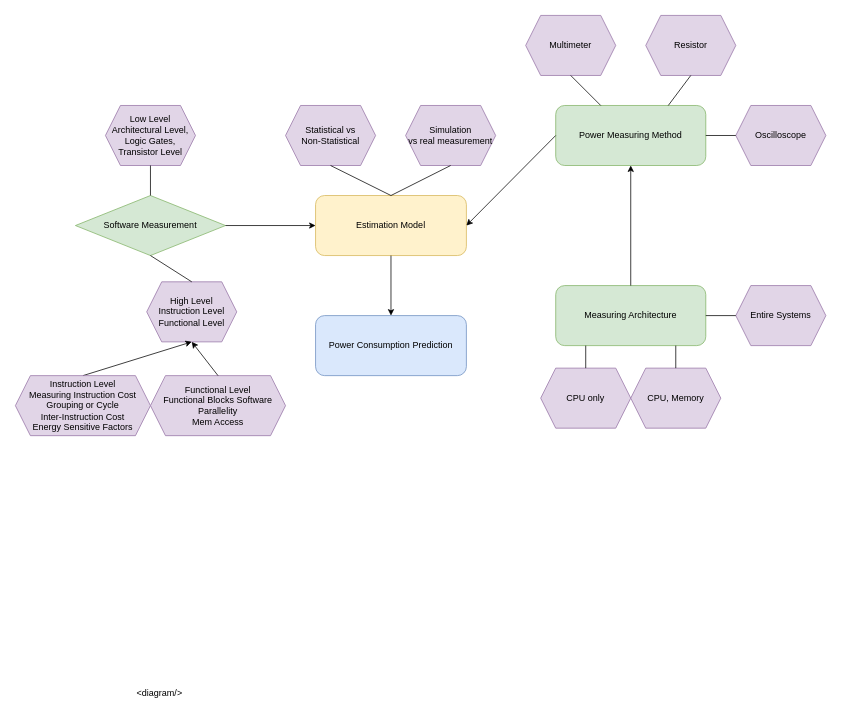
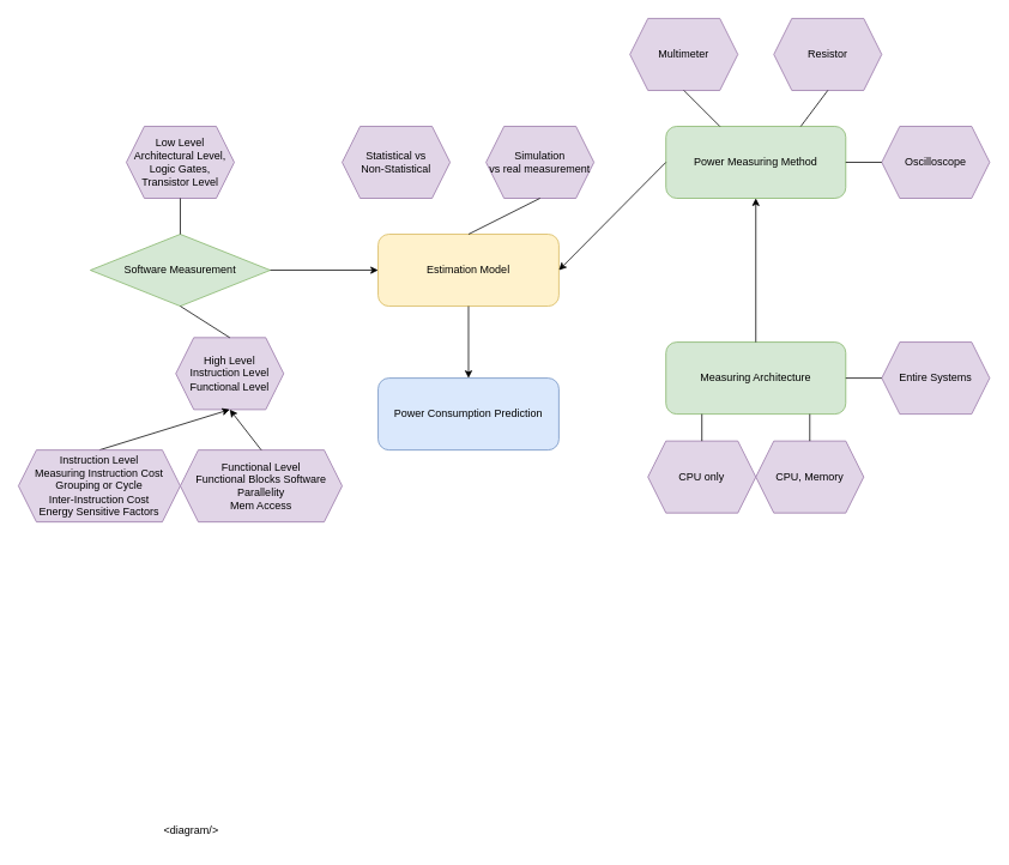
  <mxCell id="0" />
  <mxCell id="1" parent="0" />
  <mxCell id="2" value="Software Measurement" style="rhombus;whiteSpace=wrap;html=1;fillColor=#d5e8d4;strokeColor=#82b366;" vertex="1" parent="1"><mxGeometry x="100" y="260" width="200" height="80" as="geometry" /></mxCell>
  <mxCell id="3" value="Estimation Model" style="rounded=1;whiteSpace=wrap;html=1;fillColor=#fff2cc;strokeColor=#d6b656;" vertex="1" parent="1"><mxGeometry x="420" y="260" width="201" height="80" as="geometry" /></mxCell>
  <mxCell id="4" value="Power Measuring Method" style="rounded=1;whiteSpace=wrap;html=1;fillColor=#d5e8d4;strokeColor=#82b366;" vertex="1" parent="1"><mxGeometry x="740" y="140" width="200" height="80" as="geometry" /></mxCell>
  <mxCell id="5" value="Measuring Architecture" style="rounded=1;whiteSpace=wrap;html=1;fillColor=#d5e8d4;strokeColor=#82b366;" vertex="1" parent="1"><mxGeometry x="740" y="380" width="200" height="80" as="geometry" /></mxCell>
  <mxCell id="6" value="" style="endArrow=classic;html=1;rounded=0;exitX=1;exitY=0.5;exitDx=0;exitDy=0;entryX=0;entryY=0.5;entryDx=0;entryDy=0;" edge="1" parent="1" source="2" target="3"><mxGeometry width="50" height="50" relative="1" as="geometry"><mxPoint x="500" y="410" as="sourcePoint" /><mxPoint x="550" y="360" as="targetPoint" /></mxGeometry></mxCell>
  <mxCell id="7" value="" style="endArrow=classic;html=1;rounded=0;exitX=0;exitY=0.5;exitDx=0;exitDy=0;entryX=1;entryY=0.5;entryDx=0;entryDy=0;" edge="1" parent="1" source="4" target="3"><mxGeometry width="50" height="50" relative="1" as="geometry"><mxPoint x="310" y="310" as="sourcePoint" /><mxPoint x="430" y="310" as="targetPoint" /></mxGeometry></mxCell>
  <mxCell id="8" value="" style="endArrow=classic;html=1;rounded=0;exitX=0.5;exitY=0;exitDx=0;exitDy=0;entryX=0.5;entryY=1;entryDx=0;entryDy=0;" edge="1" parent="1" source="5" target="4"><mxGeometry width="50" height="50" relative="1" as="geometry"><mxPoint x="750" y="190" as="sourcePoint" /><mxPoint x="631" y="310" as="targetPoint" /></mxGeometry></mxCell>
  <mxCell id="9" value="Power Consumption Prediction" style="rounded=1;whiteSpace=wrap;html=1;fillColor=#dae8fc;strokeColor=#6c8ebf;" vertex="1" parent="1"><mxGeometry x="420" y="420" width="201" height="80" as="geometry" /></mxCell>
  <mxCell id="10" value="" style="endArrow=classic;html=1;rounded=0;exitX=0.5;exitY=1;exitDx=0;exitDy=0;" edge="1" parent="1" source="3" target="9"><mxGeometry width="50" height="50" relative="1" as="geometry"><mxPoint x="530" y="410" as="sourcePoint" /><mxPoint x="580" y="360" as="targetPoint" /></mxGeometry></mxCell>
  <mxCell id="11" value="&lt;div&gt;Low Level&lt;/div&gt;&lt;div&gt;Architectural Level,&lt;br&gt;Logic Gates,&lt;/div&gt;&lt;div&gt;Transistor Level&lt;br&gt;&lt;/div&gt;" style="shape=hexagon;perimeter=hexagonPerimeter2;whiteSpace=wrap;html=1;fixedSize=1;fillColor=#e1d5e7;strokeColor=#9673a6;" vertex="1" parent="1"><mxGeometry x="140" y="140" width="120" height="80" as="geometry" /></mxCell>
  <mxCell id="12" value="" style="endArrow=none;html=1;rounded=0;exitX=0.5;exitY=0;exitDx=0;exitDy=0;entryX=0.5;entryY=1;entryDx=0;entryDy=0;" edge="1" parent="1" source="2" target="11"><mxGeometry width="50" height="50" relative="1" as="geometry"><mxPoint x="180" y="410" as="sourcePoint" /><mxPoint x="230" y="360" as="targetPoint" /></mxGeometry></mxCell>
  <mxCell id="13" value="&lt;div&gt;High Level&lt;/div&gt;&lt;div&gt;Instruction Level&lt;/div&gt;&lt;div&gt;Functional Level&lt;br&gt;&lt;/div&gt;" style="shape=hexagon;perimeter=hexagonPerimeter2;whiteSpace=wrap;html=1;fixedSize=1;fillColor=#e1d5e7;strokeColor=#9673a6;" vertex="1" parent="1"><mxGeometry x="195" y="375" width="120" height="80" as="geometry" /></mxCell>
  <mxCell id="14" value="" style="endArrow=none;html=1;rounded=0;exitX=0.5;exitY=1;exitDx=0;exitDy=0;entryX=0.5;entryY=0;entryDx=0;entryDy=0;" edge="1" parent="1" source="2" target="13"><mxGeometry width="50" height="50" relative="1" as="geometry"><mxPoint x="210" y="270" as="sourcePoint" /><mxPoint x="170" y="190" as="targetPoint" /></mxGeometry></mxCell>
  <mxCell id="15" value="CPU only" style="shape=hexagon;perimeter=hexagonPerimeter2;whiteSpace=wrap;html=1;fixedSize=1;fillColor=#e1d5e7;strokeColor=#9673a6;" vertex="1" parent="1"><mxGeometry x="720" y="490" width="120" height="80" as="geometry" /></mxCell>
  <mxCell id="16" value="" style="endArrow=none;html=1;rounded=0;exitX=0.5;exitY=1;exitDx=0;exitDy=0;entryX=0.5;entryY=0;entryDx=0;entryDy=0;" edge="1" parent="1" target="15"><mxGeometry width="50" height="50" relative="1" as="geometry"><mxPoint x="780" y="460" as="sourcePoint" /><mxPoint x="750" y="310" as="targetPoint" /></mxGeometry></mxCell>
  <mxCell id="17" value="CPU, Memory" style="shape=hexagon;perimeter=hexagonPerimeter2;whiteSpace=wrap;html=1;fixedSize=1;fillColor=#e1d5e7;strokeColor=#9673a6;" vertex="1" parent="1"><mxGeometry x="840" y="490" width="120" height="80" as="geometry" /></mxCell>
  <mxCell id="18" value="" style="endArrow=none;html=1;rounded=0;exitX=0.5;exitY=1;exitDx=0;exitDy=0;entryX=0.5;entryY=0;entryDx=0;entryDy=0;" edge="1" parent="1" target="17"><mxGeometry width="50" height="50" relative="1" as="geometry"><mxPoint x="900" y="460" as="sourcePoint" /><mxPoint x="870" y="310" as="targetPoint" /></mxGeometry></mxCell>
  <mxCell id="19" style="rounded=0;orthogonalLoop=1;jettySize=auto;html=1;entryX=0.5;entryY=1;entryDx=0;entryDy=0;exitX=0.5;exitY=0;exitDx=0;exitDy=0;" edge="1" parent="1" source="20" target="13"><mxGeometry relative="1" as="geometry" /></mxCell>
  <mxCell id="20" value="&lt;div&gt;Instruction Level&lt;/div&gt;&lt;div&gt;Measuring Instruction Cost&lt;/div&gt;&lt;div&gt;Grouping or Cycle&lt;br&gt;&lt;/div&gt;&lt;div&gt;Inter-Instruction Cost&lt;/div&gt;&lt;div&gt;Energy Sensitive Factors&lt;br&gt;&lt;/div&gt;" style="shape=hexagon;perimeter=hexagonPerimeter2;whiteSpace=wrap;html=1;fixedSize=1;fillColor=#e1d5e7;strokeColor=#9673a6;" vertex="1" parent="1"><mxGeometry y="500" width="180" height="80" as="geometry" x="20" /></mxCell>
  <mxCell id="21" value="&lt;div&gt;Functional Level&lt;/div&gt;&lt;div&gt;Functional Blocks Software&lt;/div&gt;&lt;div&gt;Parallelity&lt;/div&gt;&lt;div&gt;Mem Access&lt;br&gt;&lt;/div&gt;" style="shape=hexagon;perimeter=hexagonPerimeter2;whiteSpace=wrap;html=1;fixedSize=1;fillColor=#e1d5e7;strokeColor=#9673a6;" vertex="1" parent="1"><mxGeometry x="200" y="500" width="180" height="80" as="geometry" /></mxCell>
  <mxCell id="22" style="rounded=0;orthogonalLoop=1;jettySize=auto;html=1;entryX=0.5;entryY=1;entryDx=0;entryDy=0;exitX=0.5;exitY=0;exitDx=0;exitDy=0;" edge="1" parent="1" source="21" target="13"><mxGeometry relative="1" as="geometry"><mxPoint x="100" y="510" as="sourcePoint" /><mxPoint x="210" y="460" as="targetPoint" /></mxGeometry></mxCell>
  <mxCell id="23" value="&amp;lt;diagram/&amp;gt;" style="text;whiteSpace=wrap;html=1;" vertex="1" parent="1"><mxGeometry x="180" y="910" width="90" height="30" as="geometry" /></mxCell>
  <mxCell id="24" value="&lt;div&gt;Statistical vs&lt;/div&gt;&lt;div&gt;Non-Statistical&lt;br&gt;&lt;/div&gt;" style="shape=hexagon;perimeter=hexagonPerimeter2;whiteSpace=wrap;html=1;fixedSize=1;fillColor=#e1d5e7;strokeColor=#9673a6;" vertex="1" parent="1"><mxGeometry x="380" y="140" width="120" height="80" as="geometry" /></mxCell>
- <mxCell id="25" value="" style="endArrow=none;html=1;rounded=0;exitX=0.5;exitY=0;exitDx=0;exitDy=0;entryX=0.5;entryY=1;entryDx=0;entryDy=0;" edge="1" parent="1" source="3" target="24"><mxGeometry width="50" height="50" relative="1" as="geometry"><mxPoint x="210" y="270" as="sourcePoint" /><mxPoint x="210" y="230" as="targetPoint" /></mxGeometry></mxCell>
  <mxCell id="26" value="Entire Systems" style="shape=hexagon;perimeter=hexagonPerimeter2;whiteSpace=wrap;html=1;fixedSize=1;fillColor=#e1d5e7;strokeColor=#9673a6;" vertex="1" parent="1"><mxGeometry x="980" y="380" width="120" height="80" as="geometry" /></mxCell>
  <mxCell id="27" value="" style="endArrow=none;html=1;rounded=0;exitX=0;exitY=0.5;exitDx=0;exitDy=0;entryX=1;entryY=0.5;entryDx=0;entryDy=0;" edge="1" parent="1" source="26" target="5"><mxGeometry width="50" height="50" relative="1" as="geometry"><mxPoint x="910" y="470" as="sourcePoint" /><mxPoint x="910" y="500" as="targetPoint" /></mxGeometry></mxCell>
  <mxCell id="28" value="Multimeter" style="shape=hexagon;perimeter=hexagonPerimeter2;whiteSpace=wrap;html=1;fixedSize=1;fillColor=#e1d5e7;strokeColor=#9673a6;" vertex="1" parent="1"><mxGeometry x="700" y="20" width="120" height="80" as="geometry" /></mxCell>
  <mxCell id="29" value="Oscilloscope" style="shape=hexagon;perimeter=hexagonPerimeter2;whiteSpace=wrap;html=1;fixedSize=1;fillColor=#e1d5e7;strokeColor=#9673a6;" vertex="1" parent="1"><mxGeometry x="980" y="140" width="120" height="80" as="geometry" /></mxCell>
  <mxCell id="30" value="" style="endArrow=none;html=1;rounded=0;exitX=0.5;exitY=0;exitDx=0;exitDy=0;entryX=0.5;entryY=1;entryDx=0;entryDy=0;" edge="1" parent="1" target="28"><mxGeometry width="50" height="50" relative="1" as="geometry"><mxPoint x="800" y="140" as="sourcePoint" /><mxPoint x="750" y="500" as="targetPoint" /></mxGeometry></mxCell>
  <mxCell id="31" value="" style="endArrow=none;html=1;rounded=0;exitX=1;exitY=0.5;exitDx=0;exitDy=0;entryX=0;entryY=0.5;entryDx=0;entryDy=0;" edge="1" parent="1" source="4" target="29"><mxGeometry width="50" height="50" relative="1" as="geometry"><mxPoint x="800" y="480" as="sourcePoint" /><mxPoint x="800" y="510" as="targetPoint" /></mxGeometry></mxCell>
  <mxCell id="32" value="Resistor" style="shape=hexagon;perimeter=hexagonPerimeter2;whiteSpace=wrap;html=1;fixedSize=1;fillColor=#e1d5e7;strokeColor=#9673a6;" vertex="1" parent="1"><mxGeometry x="860" y="20" width="120" height="80" as="geometry" /></mxCell>
  <mxCell id="33" value="" style="endArrow=none;html=1;rounded=0;exitX=0.75;exitY=0;exitDx=0;exitDy=0;entryX=0.5;entryY=1;entryDx=0;entryDy=0;" edge="1" parent="1" source="4" target="32"><mxGeometry width="50" height="50" relative="1" as="geometry"><mxPoint x="810" y="150" as="sourcePoint" /><mxPoint x="800" y="110" as="targetPoint" /></mxGeometry></mxCell>
  <mxCell id="34" value="&lt;div&gt;Simulation&lt;/div&gt;&lt;div&gt;vs real measurement&lt;br&gt;&lt;/div&gt;" style="shape=hexagon;perimeter=hexagonPerimeter2;whiteSpace=wrap;html=1;fixedSize=1;fillColor=#e1d5e7;strokeColor=#9673a6;" vertex="1" parent="1"><mxGeometry x="540" y="140" width="120" height="80" as="geometry" /></mxCell>
  <mxCell id="35" value="" style="endArrow=none;html=1;rounded=0;exitX=0.5;exitY=1;exitDx=0;exitDy=0;entryX=0.5;entryY=0;entryDx=0;entryDy=0;" edge="1" parent="1" source="34" target="3"><mxGeometry width="50" height="50" relative="1" as="geometry"><mxPoint x="530.5" y="270" as="sourcePoint" /><mxPoint x="450" y="230" as="targetPoint" /></mxGeometry></mxCell>
